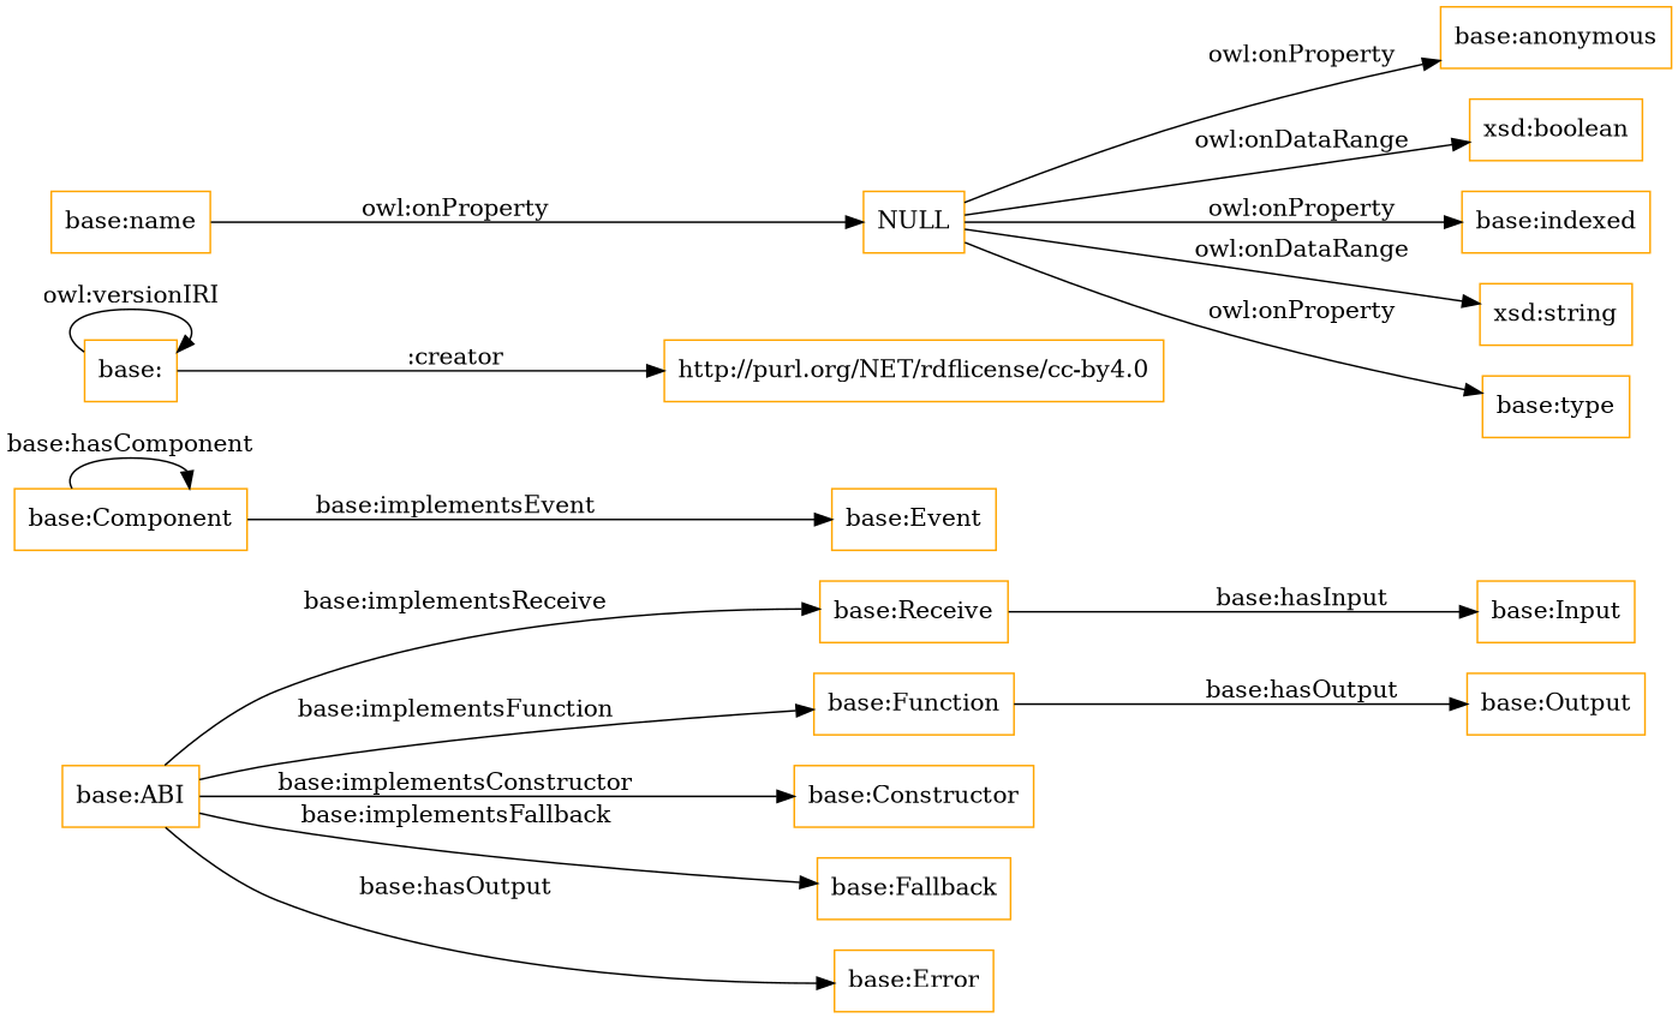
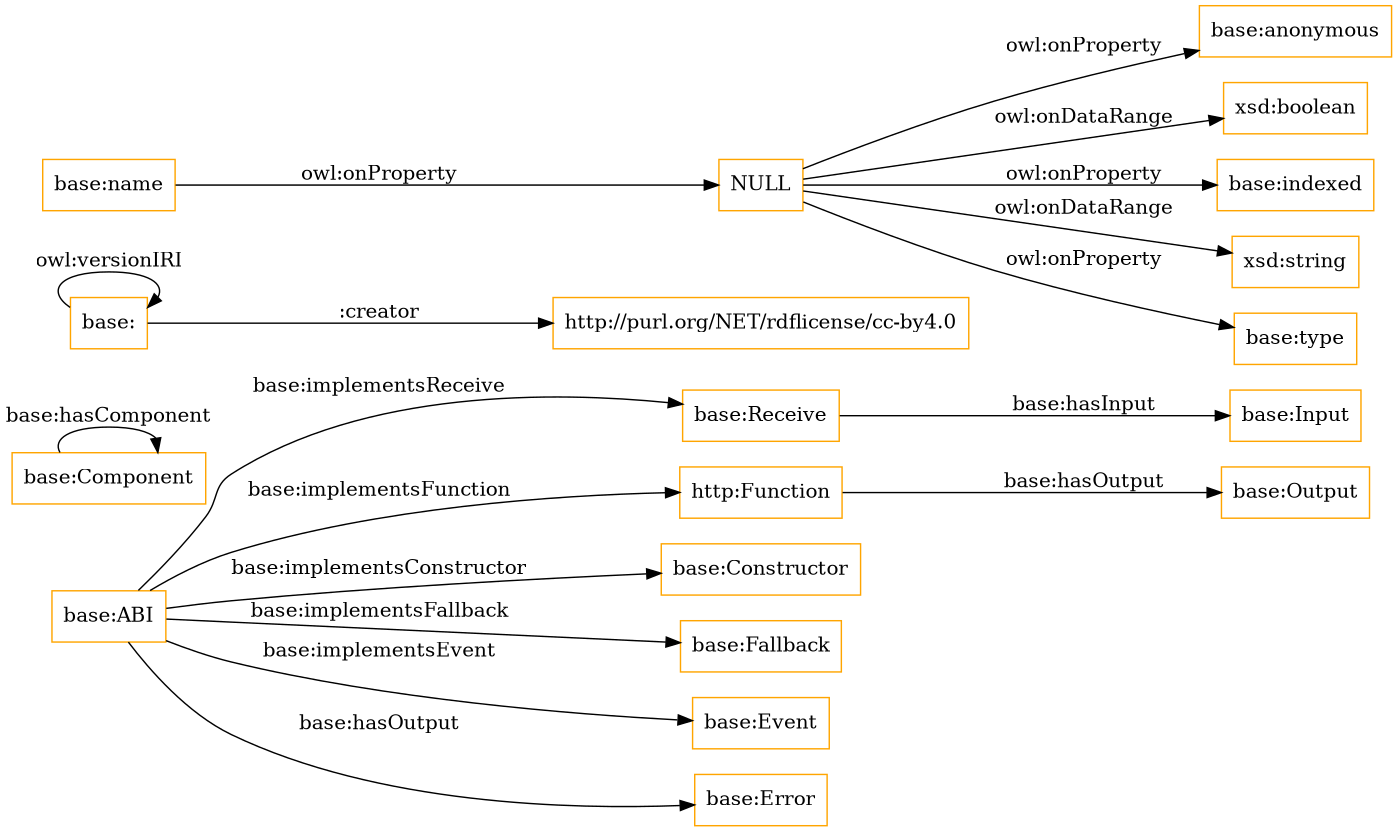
  digraph {
    rankdir=LR
    node [color=orange shape=rectangle]
    "base:ABI"
    "base:Receive"
-   "base:Function"
+   "base:Function" [label="http:Function"]
    "base:Constructor"
    "base:Fallback"
    "base:Event"
    "base:Error"
    "base:Input"
    "base:Output"
    "base:Component"
    "base:"
    "http://purl.org/NET/rdflicense/cc-by4.0"
    NULL
    "base:anonymous"
    "xsd:boolean"
    "base:indexed"
    "xsd:string"
    "base:type"
    "base:name"
    "base:ABI" -> "base:Receive" [label="base:implementsReceive"]
    "base:ABI" -> "base:Function" [label="base:implementsFunction"]
    "base:ABI" -> "base:Constructor" [label="base:implementsConstructor"]
    "base:ABI" -> "base:Fallback" [label="base:implementsFallback"]
-   "base:Component" -> "base:Event" [label="base:implementsEvent"]
+   "base:ABI" -> "base:Event" [label="base:implementsEvent"]
    "base:ABI" -> "base:Error" [label="base:hasOutput"]
    "base:Receive" -> "base:Input" [label="base:hasInput"]
    "base:Function" -> "base:Output" [label="base:hasOutput"]
    "base:Component" -> "base:Component" [label="base:hasComponent"]
    "base:" -> "base:" [label="owl:versionIRI"]
    "base:" -> "http://purl.org/NET/rdflicense/cc-by4.0" [label=":creator"]
    NULL -> "base:anonymous" [label="owl:onProperty"]
    NULL -> "xsd:boolean" [label="owl:onDataRange"]
    NULL -> "base:indexed" [label="owl:onProperty"]
    NULL -> "xsd:string" [label="owl:onDataRange"]
    NULL -> "base:type" [label="owl:onProperty"]
    "base:name" -> NULL [label="owl:onProperty"]
  }
